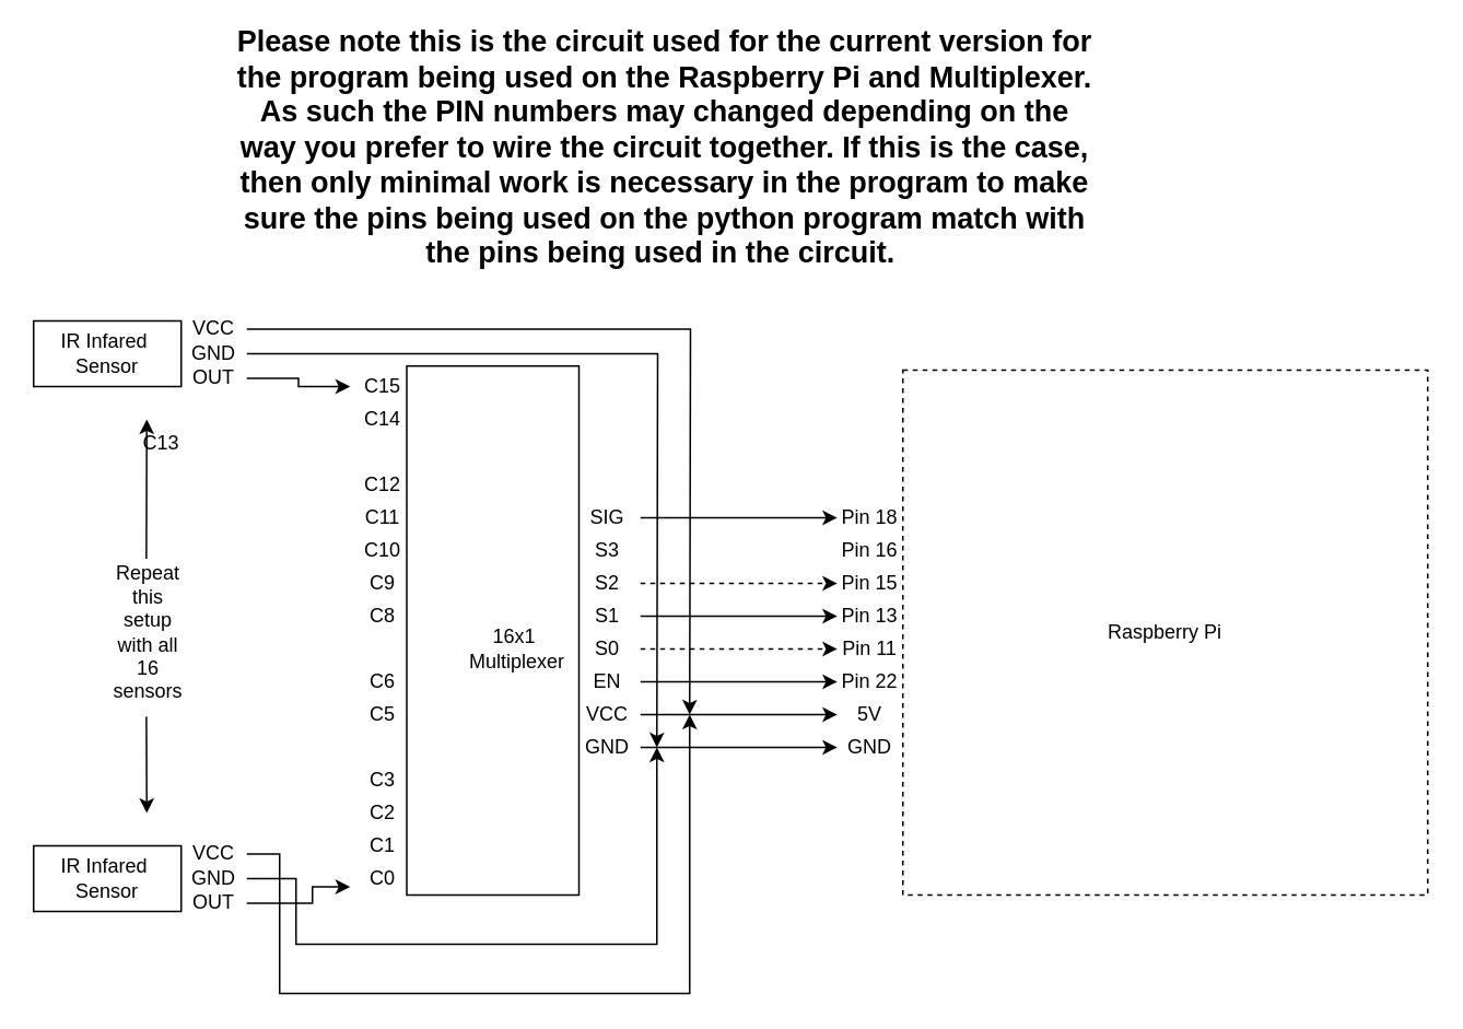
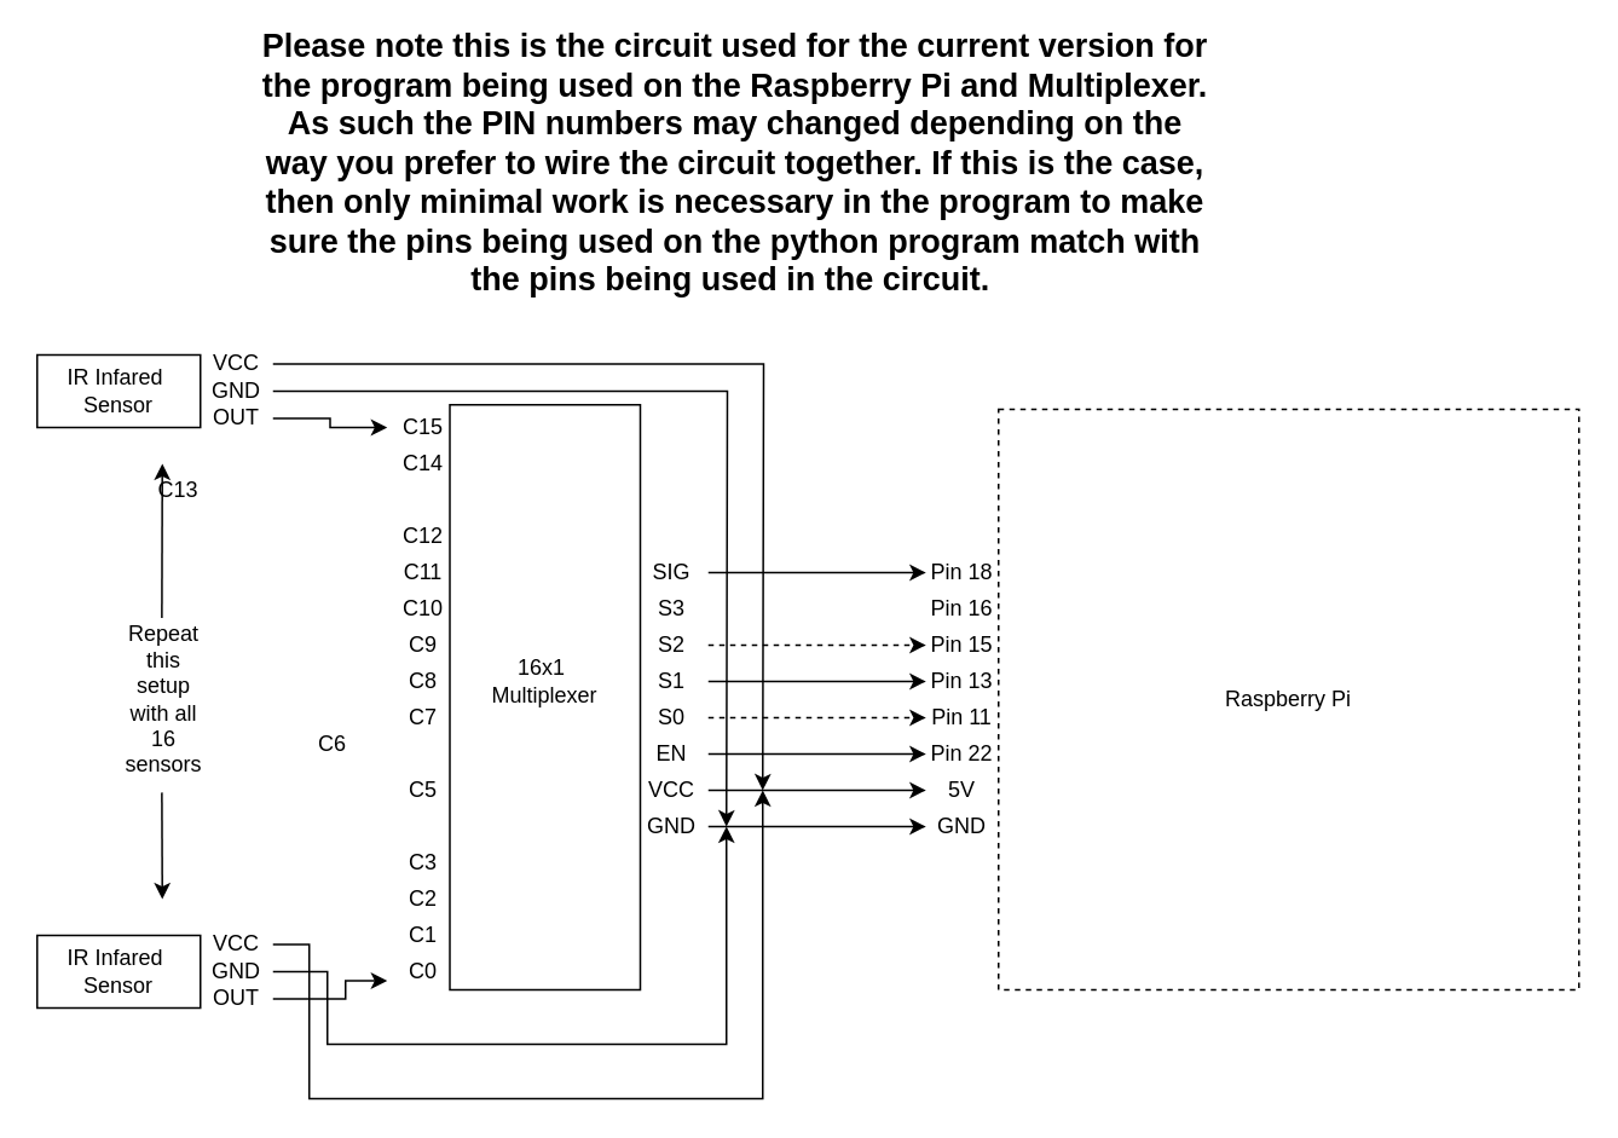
  <mxCell id="0" />
  <mxCell id="1" parent="0" />
  <mxCell id="2" value="" style="rounded=0;whiteSpace=wrap;html=1;rotation=90;" vertex="1" parent="1"><mxGeometry x="138.75" y="326.25" width="322.5" height="105" as="geometry" /></mxCell>
  <mxCell id="3" value="C15" style="text;html=1;strokeColor=none;fillColor=none;align=center;verticalAlign=middle;whiteSpace=wrap;rounded=0;" vertex="1" parent="1"><mxGeometry x="213" y="220" width="40" height="20" as="geometry" /></mxCell>
  <mxCell id="4" value="C14" style="text;html=1;strokeColor=none;fillColor=none;align=center;verticalAlign=middle;whiteSpace=wrap;rounded=0;" vertex="1" parent="1"><mxGeometry x="213" y="240" width="40" height="20" as="geometry" /></mxCell>
  <mxCell id="5" value="C13" style="text;html=1;strokeColor=none;fillColor=none;align=center;verticalAlign=middle;whiteSpace=wrap;rounded=0;" vertex="1" parent="1"><mxGeometry x="78" y="255" width="40" height="20" as="geometry" /></mxCell>
  <mxCell id="6" value="C12" style="text;html=1;strokeColor=none;fillColor=none;align=center;verticalAlign=middle;whiteSpace=wrap;rounded=0;" vertex="1" parent="1"><mxGeometry x="213" y="280" width="40" height="20" as="geometry" /></mxCell>
  <mxCell id="7" style="edgeStyle=orthogonalEdgeStyle;rounded=0;orthogonalLoop=1;jettySize=auto;html=1;exitX=0.5;exitY=1;exitDx=0;exitDy=0;" edge="1" parent="1" source="5" target="5"><mxGeometry relative="1" as="geometry" /></mxCell>
  <mxCell id="8" value="C11" style="text;html=1;strokeColor=none;fillColor=none;align=center;verticalAlign=middle;whiteSpace=wrap;rounded=0;" vertex="1" parent="1"><mxGeometry x="213" y="300" width="40" height="20" as="geometry" /></mxCell>
  <mxCell id="9" value="C10" style="text;html=1;strokeColor=none;fillColor=none;align=center;verticalAlign=middle;whiteSpace=wrap;rounded=0;" vertex="1" parent="1"><mxGeometry x="213" y="320" width="40" height="20" as="geometry" /></mxCell>
  <mxCell id="10" value="C9" style="text;html=1;strokeColor=none;fillColor=none;align=center;verticalAlign=middle;whiteSpace=wrap;rounded=0;" vertex="1" parent="1"><mxGeometry x="213" y="340" width="40" height="20" as="geometry" /></mxCell>
  <mxCell id="11" value="C8" style="text;html=1;strokeColor=none;fillColor=none;align=center;verticalAlign=middle;whiteSpace=wrap;rounded=0;" vertex="1" parent="1"><mxGeometry x="213" y="360" width="40" height="20" as="geometry" /></mxCell>
- <mxCell id="13" value="C6" style="text;html=1;strokeColor=none;fillColor=none;align=center;verticalAlign=middle;whiteSpace=wrap;rounded=0;" vertex="1" parent="1"><mxGeometry x="213" y="400" width="40" height="20" as="geometry" /></mxCell>
+ <mxCell id="12" value="C7" style="text;html=1;strokeColor=none;fillColor=none;align=center;verticalAlign=middle;whiteSpace=wrap;rounded=0;" vertex="1" parent="1"><mxGeometry x="213" y="380" width="40" height="20" as="geometry" /></mxCell>
+ <mxCell id="13" value="C6" style="text;html=1;strokeColor=none;fillColor=none;align=center;verticalAlign=middle;whiteSpace=wrap;rounded=0;" vertex="1" parent="1"><mxGeometry x="163" y="395" width="40" height="20" as="geometry" /></mxCell>
  <mxCell id="14" value="C5" style="text;html=1;strokeColor=none;fillColor=none;align=center;verticalAlign=middle;whiteSpace=wrap;rounded=0;" vertex="1" parent="1"><mxGeometry x="213" y="420" width="40" height="20" as="geometry" /></mxCell>
  <mxCell id="15" value="C3" style="text;html=1;strokeColor=none;fillColor=none;align=center;verticalAlign=middle;whiteSpace=wrap;rounded=0;" vertex="1" parent="1"><mxGeometry x="213" y="460" width="40" height="20" as="geometry" /></mxCell>
  <mxCell id="16" value="C2" style="text;html=1;strokeColor=none;fillColor=none;align=center;verticalAlign=middle;whiteSpace=wrap;rounded=0;" vertex="1" parent="1"><mxGeometry x="213" y="480" width="40" height="20" as="geometry" /></mxCell>
  <mxCell id="17" value="C1" style="text;html=1;strokeColor=none;fillColor=none;align=center;verticalAlign=middle;whiteSpace=wrap;rounded=0;" vertex="1" parent="1"><mxGeometry x="213" y="500" width="40" height="20" as="geometry" /></mxCell>
  <mxCell id="18" value="C0" style="text;html=1;strokeColor=none;fillColor=none;align=center;verticalAlign=middle;whiteSpace=wrap;rounded=0;" vertex="1" parent="1"><mxGeometry x="213" y="520" width="40" height="20" as="geometry" /></mxCell>
  <mxCell id="19" style="edgeStyle=orthogonalEdgeStyle;rounded=0;orthogonalLoop=1;jettySize=auto;html=1;entryX=0;entryY=0.5;entryDx=0;entryDy=0;" edge="1" parent="1" source="20" target="53"><mxGeometry relative="1" as="geometry" /></mxCell>
  <mxCell id="20" value="SIG" style="text;html=1;strokeColor=none;fillColor=none;align=center;verticalAlign=middle;whiteSpace=wrap;rounded=0;" vertex="1" parent="1"><mxGeometry x="350" y="300" width="40" height="20" as="geometry" /></mxCell>
  <mxCell id="21" value="S3" style="text;html=1;strokeColor=none;fillColor=none;align=center;verticalAlign=middle;whiteSpace=wrap;rounded=0;" vertex="1" parent="1"><mxGeometry x="350" y="320" width="40" height="20" as="geometry" /></mxCell>
  <mxCell id="22" style="edgeStyle=orthogonalEdgeStyle;rounded=0;orthogonalLoop=1;jettySize=auto;html=1;entryX=0;entryY=0.5;entryDx=0;entryDy=0;dashed=1;" edge="1" parent="1" source="23" target="55"><mxGeometry relative="1" as="geometry" /></mxCell>
  <mxCell id="23" value="S2" style="text;html=1;strokeColor=none;fillColor=none;align=center;verticalAlign=middle;whiteSpace=wrap;rounded=0;" vertex="1" parent="1"><mxGeometry x="350" y="340" width="40" height="20" as="geometry" /></mxCell>
  <mxCell id="24" style="edgeStyle=orthogonalEdgeStyle;rounded=0;orthogonalLoop=1;jettySize=auto;html=1;entryX=0;entryY=0.5;entryDx=0;entryDy=0;" edge="1" parent="1" source="25" target="56"><mxGeometry relative="1" as="geometry" /></mxCell>
  <mxCell id="25" value="S1" style="text;html=1;strokeColor=none;fillColor=none;align=center;verticalAlign=middle;whiteSpace=wrap;rounded=0;" vertex="1" parent="1"><mxGeometry x="350" y="360" width="40" height="20" as="geometry" /></mxCell>
  <mxCell id="26" style="edgeStyle=orthogonalEdgeStyle;rounded=0;orthogonalLoop=1;jettySize=auto;html=1;entryX=0;entryY=0.5;entryDx=0;entryDy=0;dashed=1;" edge="1" parent="1" source="27" target="57"><mxGeometry relative="1" as="geometry" /></mxCell>
  <mxCell id="27" value="S0" style="text;html=1;strokeColor=none;fillColor=none;align=center;verticalAlign=middle;whiteSpace=wrap;rounded=0;" vertex="1" parent="1"><mxGeometry x="350" y="380" width="40" height="20" as="geometry" /></mxCell>
  <mxCell id="28" style="edgeStyle=orthogonalEdgeStyle;rounded=0;orthogonalLoop=1;jettySize=auto;html=1;entryX=0;entryY=0.5;entryDx=0;entryDy=0;" edge="1" parent="1" source="29" target="58"><mxGeometry relative="1" as="geometry" /></mxCell>
  <mxCell id="29" value="EN" style="text;html=1;strokeColor=none;fillColor=none;align=center;verticalAlign=middle;whiteSpace=wrap;rounded=0;" vertex="1" parent="1"><mxGeometry x="350" y="400" width="40" height="20" as="geometry" /></mxCell>
  <mxCell id="30" style="edgeStyle=orthogonalEdgeStyle;rounded=0;orthogonalLoop=1;jettySize=auto;html=1;entryX=0;entryY=0.5;entryDx=0;entryDy=0;" edge="1" parent="1" source="31" target="59"><mxGeometry relative="1" as="geometry" /></mxCell>
  <mxCell id="31" value="VCC" style="text;html=1;strokeColor=none;fillColor=none;align=center;verticalAlign=middle;whiteSpace=wrap;rounded=0;" vertex="1" parent="1"><mxGeometry x="350" y="420" width="40" height="20" as="geometry" /></mxCell>
  <mxCell id="32" style="edgeStyle=orthogonalEdgeStyle;rounded=0;orthogonalLoop=1;jettySize=auto;html=1;entryX=0;entryY=0.5;entryDx=0;entryDy=0;" edge="1" parent="1" source="33" target="60"><mxGeometry relative="1" as="geometry" /></mxCell>
  <mxCell id="33" value="GND" style="text;html=1;strokeColor=none;fillColor=none;align=center;verticalAlign=middle;whiteSpace=wrap;rounded=0;" vertex="1" parent="1"><mxGeometry x="350" y="440" width="40" height="20" as="geometry" /></mxCell>
- <mxCell id="34" value="16x1&amp;nbsp;&lt;br&gt;Multiplexer" style="text;html=1;strokeColor=none;fillColor=none;align=center;verticalAlign=middle;whiteSpace=wrap;rounded=0;" vertex="1" parent="1"><mxGeometry x="295" y="380" width="40" height="20" as="geometry" /></mxCell>
+ <mxCell id="34" value="16x1&amp;nbsp;&lt;br&gt;Multiplexer" style="text;html=1;strokeColor=none;fillColor=none;align=center;verticalAlign=middle;whiteSpace=wrap;rounded=0;" vertex="1" parent="1"><mxGeometry x="280" y="360" width="40" height="20" as="geometry" /></mxCell>
  <mxCell id="35" value="IR Infared&amp;nbsp;&lt;br&gt;Sensor" style="rounded=0;whiteSpace=wrap;html=1;" vertex="1" parent="1"><mxGeometry x="20" y="190" width="90" height="40" as="geometry" /></mxCell>
  <mxCell id="36" value="Raspberry Pi" style="whiteSpace=wrap;html=1;aspect=fixed;dashed=1;" vertex="1" parent="1"><mxGeometry x="550" y="220" width="320" height="320" as="geometry" /></mxCell>
  <mxCell id="37" style="edgeStyle=orthogonalEdgeStyle;rounded=0;orthogonalLoop=1;jettySize=auto;html=1;" edge="1" parent="1" source="38"><mxGeometry relative="1" as="geometry"><mxPoint x="420" y="430" as="targetPoint" /></mxGeometry></mxCell>
  <mxCell id="38" value="VCC" style="text;html=1;strokeColor=none;fillColor=none;align=center;verticalAlign=middle;whiteSpace=wrap;rounded=0;" vertex="1" parent="1"><mxGeometry x="110" y="190" width="40" height="10" as="geometry" /></mxCell>
  <mxCell id="39" style="edgeStyle=orthogonalEdgeStyle;rounded=0;orthogonalLoop=1;jettySize=auto;html=1;" edge="1" parent="1" source="40"><mxGeometry relative="1" as="geometry"><mxPoint x="400" y="450" as="targetPoint" /></mxGeometry></mxCell>
  <mxCell id="40" value="GND" style="text;html=1;strokeColor=none;fillColor=none;align=center;verticalAlign=middle;whiteSpace=wrap;rounded=0;" vertex="1" parent="1"><mxGeometry x="110" y="205" width="40" height="10" as="geometry" /></mxCell>
  <mxCell id="41" value="" style="edgeStyle=orthogonalEdgeStyle;rounded=0;orthogonalLoop=1;jettySize=auto;html=1;" edge="1" parent="1" source="42" target="3"><mxGeometry relative="1" as="geometry" /></mxCell>
  <mxCell id="42" value="OUT" style="text;html=1;strokeColor=none;fillColor=none;align=center;verticalAlign=middle;whiteSpace=wrap;rounded=0;" vertex="1" parent="1"><mxGeometry x="110" y="220" width="40" height="10" as="geometry" /></mxCell>
  <mxCell id="43" value="IR Infared&amp;nbsp;&lt;br&gt;Sensor" style="rounded=0;whiteSpace=wrap;html=1;" vertex="1" parent="1"><mxGeometry x="20" y="510" width="90" height="40" as="geometry" /></mxCell>
  <mxCell id="44" style="edgeStyle=orthogonalEdgeStyle;rounded=0;orthogonalLoop=1;jettySize=auto;html=1;" edge="1" parent="1" source="45"><mxGeometry relative="1" as="geometry"><mxPoint x="420" y="430" as="targetPoint" /><Array as="points"><mxPoint x="170" y="600" /><mxPoint x="420" y="600" /></Array></mxGeometry></mxCell>
  <mxCell id="45" value="VCC" style="text;html=1;strokeColor=none;fillColor=none;align=center;verticalAlign=middle;whiteSpace=wrap;rounded=0;" vertex="1" parent="1"><mxGeometry x="110" y="510" width="40" height="10" as="geometry" /></mxCell>
  <mxCell id="46" style="edgeStyle=orthogonalEdgeStyle;rounded=0;orthogonalLoop=1;jettySize=auto;html=1;" edge="1" parent="1" source="47"><mxGeometry relative="1" as="geometry"><mxPoint x="400" y="450" as="targetPoint" /><Array as="points"><mxPoint x="180" y="530" /><mxPoint x="180" y="570" /><mxPoint x="400" y="570" /></Array></mxGeometry></mxCell>
  <mxCell id="47" value="GND" style="text;html=1;strokeColor=none;fillColor=none;align=center;verticalAlign=middle;whiteSpace=wrap;rounded=0;" vertex="1" parent="1"><mxGeometry x="110" y="525" width="40" height="10" as="geometry" /></mxCell>
  <mxCell id="48" style="edgeStyle=orthogonalEdgeStyle;rounded=0;orthogonalLoop=1;jettySize=auto;html=1;entryX=0;entryY=0.75;entryDx=0;entryDy=0;" edge="1" parent="1" source="49" target="18"><mxGeometry relative="1" as="geometry"><Array as="points"><mxPoint x="190" y="545" /><mxPoint x="190" y="535" /></Array></mxGeometry></mxCell>
  <mxCell id="49" value="OUT" style="text;html=1;strokeColor=none;fillColor=none;align=center;verticalAlign=middle;whiteSpace=wrap;rounded=0;" vertex="1" parent="1"><mxGeometry x="110" y="540" width="40" height="10" as="geometry" /></mxCell>
  <mxCell id="50" value="Repeat&lt;br&gt;this setup with all 16 sensors" style="text;html=1;strokeColor=none;fillColor=none;align=center;verticalAlign=middle;whiteSpace=wrap;rounded=0;" vertex="1" parent="1"><mxGeometry x="70" y="370" width="40" height="20" as="geometry" /></mxCell>
  <mxCell id="51" value="" style="endArrow=classic;html=1;" edge="1" parent="1"><mxGeometry width="50" height="50" relative="1" as="geometry"><mxPoint x="88.75" y="335" as="sourcePoint" /><mxPoint x="89" y="250" as="targetPoint" /></mxGeometry></mxCell>
  <mxCell id="52" value="" style="endArrow=classic;html=1;" edge="1" parent="1"><mxGeometry width="50" height="50" relative="1" as="geometry"><mxPoint x="88.75" y="431.25" as="sourcePoint" /><mxPoint x="89" y="490" as="targetPoint" /></mxGeometry></mxCell>
  <mxCell id="53" value="Pin 18" style="text;html=1;strokeColor=none;fillColor=none;align=center;verticalAlign=middle;whiteSpace=wrap;rounded=0;" vertex="1" parent="1"><mxGeometry x="510" y="300" width="40" height="20" as="geometry" /></mxCell>
  <mxCell id="54" value="Pin 16" style="text;html=1;strokeColor=none;fillColor=none;align=center;verticalAlign=middle;whiteSpace=wrap;rounded=0;" vertex="1" parent="1"><mxGeometry x="510" y="320" width="40" height="20" as="geometry" /></mxCell>
  <mxCell id="55" value="Pin 15" style="text;html=1;strokeColor=none;fillColor=none;align=center;verticalAlign=middle;whiteSpace=wrap;rounded=0;" vertex="1" parent="1"><mxGeometry x="510" y="340" width="40" height="20" as="geometry" /></mxCell>
  <mxCell id="56" value="Pin 13" style="text;html=1;strokeColor=none;fillColor=none;align=center;verticalAlign=middle;whiteSpace=wrap;rounded=0;" vertex="1" parent="1"><mxGeometry x="510" y="360" width="40" height="20" as="geometry" /></mxCell>
  <mxCell id="57" value="Pin 11" style="text;html=1;strokeColor=none;fillColor=none;align=center;verticalAlign=middle;whiteSpace=wrap;rounded=0;" vertex="1" parent="1"><mxGeometry x="510" y="380" width="40" height="20" as="geometry" /></mxCell>
  <mxCell id="58" value="Pin 22" style="text;html=1;strokeColor=none;fillColor=none;align=center;verticalAlign=middle;whiteSpace=wrap;rounded=0;" vertex="1" parent="1"><mxGeometry x="510" y="400" width="40" height="20" as="geometry" /></mxCell>
  <mxCell id="59" value="5V" style="text;html=1;strokeColor=none;fillColor=none;align=center;verticalAlign=middle;whiteSpace=wrap;rounded=0;" vertex="1" parent="1"><mxGeometry x="510" y="420" width="40" height="20" as="geometry" /></mxCell>
  <mxCell id="60" value="GND" style="text;html=1;strokeColor=none;fillColor=none;align=center;verticalAlign=middle;whiteSpace=wrap;rounded=0;" vertex="1" parent="1"><mxGeometry x="510" y="440" width="40" height="20" as="geometry" /></mxCell>
  <mxCell id="61" value="&lt;h2&gt;Please note this is the circuit used for the current version for the program being used on the Raspberry Pi and Multiplexer. As such the PIN numbers may changed depending on the way you prefer to wire the circuit together. If this is the case, then only minimal work is necessary in the program to make sure the pins being used on the python program match with the pins being used in the circuit.&amp;nbsp;&lt;/h2&gt;" style="text;html=1;strokeColor=none;fillColor=none;align=center;verticalAlign=middle;whiteSpace=wrap;rounded=0;" vertex="1" parent="1"><mxGeometry x="141" y="20" width="528" height="130" as="geometry" /></mxCell>
